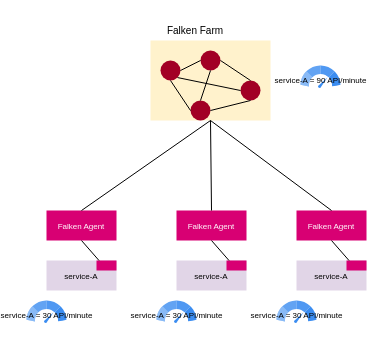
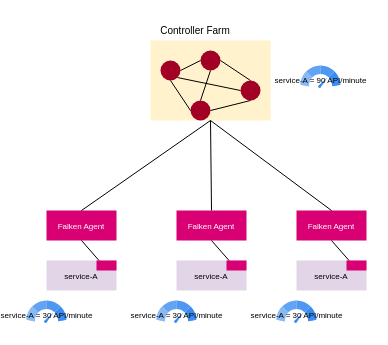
  <mxCell id="0" />
  <mxCell id="1" parent="0" />
  <mxCell id="2" value="" style="rounded=0;whiteSpace=wrap;html=1;fillColor=#fff2cc;strokeColor=none;" vertex="1" parent="1"><mxGeometry x="144" y="40" width="120" height="80" as="geometry" /></mxCell>
  <mxCell id="3" value="" style="ellipse;whiteSpace=wrap;html=1;aspect=fixed;fillColor=#a20025;fontColor=#ffffff;strokeColor=none;" vertex="1" parent="1"><mxGeometry x="154" y="60" width="20" height="20" as="geometry" /></mxCell>
  <mxCell id="4" value="" style="ellipse;whiteSpace=wrap;html=1;aspect=fixed;fillColor=#a20025;fontColor=#ffffff;strokeColor=none;" vertex="1" parent="1"><mxGeometry x="234" y="80" width="20" height="20" as="geometry" /></mxCell>
  <mxCell id="5" value="" style="ellipse;whiteSpace=wrap;html=1;aspect=fixed;fillColor=#a20025;fontColor=#ffffff;strokeColor=none;" vertex="1" parent="1"><mxGeometry x="184" y="100" width="20" height="20" as="geometry" /></mxCell>
  <mxCell id="6" value="" style="ellipse;whiteSpace=wrap;html=1;aspect=fixed;fillColor=#a20025;fontColor=#ffffff;strokeColor=none;" vertex="1" parent="1"><mxGeometry x="194" y="50" width="20" height="20" as="geometry" /></mxCell>
  <mxCell id="7" value="" style="endArrow=none;html=1;exitX=1;exitY=0.5;exitDx=0;exitDy=0;entryX=0;entryY=0.5;entryDx=0;entryDy=0;" edge="1" parent="1" source="3" target="6"><mxGeometry width="50" height="50" relative="1" as="geometry"><mxPoint x="254" y="420" as="sourcePoint" /><mxPoint x="304" y="370" as="targetPoint" /></mxGeometry></mxCell>
  <mxCell id="8" value="" style="endArrow=none;html=1;exitX=1;exitY=0.5;exitDx=0;exitDy=0;entryX=0.5;entryY=0;entryDx=0;entryDy=0;" edge="1" parent="1" source="6" target="4"><mxGeometry width="50" height="50" relative="1" as="geometry"><mxPoint x="234" y="290" as="sourcePoint" /><mxPoint x="284" y="240" as="targetPoint" /></mxGeometry></mxCell>
  <mxCell id="9" value="" style="endArrow=none;html=1;exitX=0.5;exitY=1;exitDx=0;exitDy=0;entryX=0;entryY=0.5;entryDx=0;entryDy=0;" edge="1" parent="1" source="3" target="5"><mxGeometry width="50" height="50" relative="1" as="geometry"><mxPoint x="234" y="290" as="sourcePoint" /><mxPoint x="284" y="240" as="targetPoint" /></mxGeometry></mxCell>
  <mxCell id="10" value="" style="endArrow=none;html=1;exitX=0.5;exitY=1;exitDx=0;exitDy=0;entryX=0.5;entryY=0;entryDx=0;entryDy=0;" edge="1" parent="1" source="6" target="5"><mxGeometry width="50" height="50" relative="1" as="geometry"><mxPoint x="234" y="290" as="sourcePoint" /><mxPoint x="284" y="240" as="targetPoint" /></mxGeometry></mxCell>
  <mxCell id="11" value="" style="endArrow=none;html=1;exitX=1;exitY=0.5;exitDx=0;exitDy=0;entryX=0.5;entryY=1;entryDx=0;entryDy=0;" edge="1" parent="1" source="5" target="4"><mxGeometry width="50" height="50" relative="1" as="geometry"><mxPoint x="234" y="290" as="sourcePoint" /><mxPoint x="284" y="240" as="targetPoint" /></mxGeometry></mxCell>
  <mxCell id="12" value="" style="endArrow=none;html=1;entryX=0;entryY=0.5;entryDx=0;entryDy=0;exitX=1;exitY=1;exitDx=0;exitDy=0;" edge="1" parent="1" source="3" target="4"><mxGeometry width="50" height="50" relative="1" as="geometry"><mxPoint x="234" y="80" as="sourcePoint" /><mxPoint x="284" y="30" as="targetPoint" /></mxGeometry></mxCell>
- <mxCell id="13" value="&lt;font style=&quot;font-size: 10px&quot;&gt;Falken Farm&lt;/font&gt;" style="text;html=1;strokeColor=none;fillColor=none;align=center;verticalAlign=middle;whiteSpace=wrap;rounded=0;" vertex="1" parent="1"><mxGeometry x="144" y="20" width="90" height="20" as="geometry" /></mxCell>
+ <mxCell id="13" value="&lt;font style=&quot;font-size: 10px&quot;&gt;Controller Farm&lt;/font&gt;" style="text;html=1;strokeColor=none;fillColor=none;align=center;verticalAlign=middle;whiteSpace=wrap;rounded=0;" vertex="1" parent="1"><mxGeometry x="144" y="20" width="90" height="20" as="geometry" /></mxCell>
  <mxCell id="14" value="&lt;font style=&quot;font-size: 8px&quot;&gt;Falken Agent&lt;/font&gt;" style="rounded=0;whiteSpace=wrap;html=1;fillColor=#d80073;fontColor=#ffffff;strokeColor=none;" vertex="1" parent="1"><mxGeometry x="40" y="210" width="70" height="30" as="geometry" /></mxCell>
  <mxCell id="15" value="&lt;font style=&quot;font-size: 8px&quot;&gt;service-A&lt;/font&gt;" style="rounded=0;whiteSpace=wrap;html=1;fillColor=#e1d5e7;strokeColor=none;" vertex="1" parent="1"><mxGeometry x="40" y="260" width="70" height="30" as="geometry" /></mxCell>
  <mxCell id="16" value="" style="rounded=0;whiteSpace=wrap;html=1;fillColor=#d80073;fontColor=#ffffff;strokeColor=none;" vertex="1" parent="1"><mxGeometry x="90" y="260" width="20" height="10" as="geometry" /></mxCell>
  <mxCell id="17" value="" style="endArrow=none;html=1;exitX=0.75;exitY=0;exitDx=0;exitDy=0;entryX=0.5;entryY=1;entryDx=0;entryDy=0;" edge="1" parent="1" source="15" target="14"><mxGeometry width="50" height="50" relative="1" as="geometry"><mxPoint x="260" y="210" as="sourcePoint" /><mxPoint x="310" y="160" as="targetPoint" /></mxGeometry></mxCell>
  <mxCell id="18" value="&lt;font style=&quot;font-size: 8px&quot;&gt;Falken Agent&lt;/font&gt;" style="rounded=0;whiteSpace=wrap;html=1;fillColor=#d80073;fontColor=#ffffff;strokeColor=none;" vertex="1" parent="1"><mxGeometry x="170" y="210" width="70" height="30" as="geometry" /></mxCell>
  <mxCell id="19" value="&lt;font style=&quot;font-size: 8px&quot;&gt;service-A&lt;/font&gt;" style="rounded=0;whiteSpace=wrap;html=1;fillColor=#e1d5e7;strokeColor=none;" vertex="1" parent="1"><mxGeometry x="170" y="260" width="70" height="30" as="geometry" /></mxCell>
  <mxCell id="20" value="" style="rounded=0;whiteSpace=wrap;html=1;fillColor=#d80073;fontColor=#ffffff;strokeColor=none;" vertex="1" parent="1"><mxGeometry x="220" y="260" width="20" height="10" as="geometry" /></mxCell>
  <mxCell id="21" value="" style="endArrow=none;html=1;exitX=0.75;exitY=0;exitDx=0;exitDy=0;entryX=0.5;entryY=1;entryDx=0;entryDy=0;" edge="1" source="19" target="18" parent="1"><mxGeometry width="50" height="50" relative="1" as="geometry"><mxPoint x="390" y="210" as="sourcePoint" /><mxPoint x="440" y="160" as="targetPoint" /></mxGeometry></mxCell>
  <mxCell id="22" value="&lt;font style=&quot;font-size: 8px&quot;&gt;Falken Agent&lt;/font&gt;" style="rounded=0;whiteSpace=wrap;html=1;fillColor=#d80073;fontColor=#ffffff;strokeColor=none;" vertex="1" parent="1"><mxGeometry x="290" y="210" width="70" height="30" as="geometry" /></mxCell>
  <mxCell id="23" value="&lt;font style=&quot;font-size: 8px&quot;&gt;service-A&lt;/font&gt;" style="rounded=0;whiteSpace=wrap;html=1;fillColor=#e1d5e7;strokeColor=none;" vertex="1" parent="1"><mxGeometry x="290" y="260" width="70" height="30" as="geometry" /></mxCell>
  <mxCell id="24" value="" style="rounded=0;whiteSpace=wrap;html=1;fillColor=#d80073;fontColor=#ffffff;strokeColor=none;" vertex="1" parent="1"><mxGeometry x="340" y="260" width="20" height="10" as="geometry" /></mxCell>
  <mxCell id="25" value="" style="endArrow=none;html=1;exitX=0.75;exitY=0;exitDx=0;exitDy=0;entryX=0.5;entryY=1;entryDx=0;entryDy=0;" edge="1" source="23" target="22" parent="1"><mxGeometry width="50" height="50" relative="1" as="geometry"><mxPoint x="510" y="210" as="sourcePoint" /><mxPoint x="560" y="160" as="targetPoint" /></mxGeometry></mxCell>
  <mxCell id="26" value="&lt;font style=&quot;font-size: 8px&quot;&gt;service-A = 90 API/minute&lt;/font&gt;" style="html=1;aspect=fixed;strokeColor=none;shadow=0;align=center;verticalAlign=top;fillColor=#3B8DF1;shape=mxgraph.gcp2.speed" vertex="1" parent="1"><mxGeometry x="294" y="65" width="40" height="22.8" as="geometry" /></mxCell>
  <mxCell id="27" value="&lt;font style=&quot;font-size: 8px&quot;&gt;service-A = 30 API/minute&lt;/font&gt;" style="html=1;aspect=fixed;strokeColor=none;shadow=0;align=center;verticalAlign=top;fillColor=#3B8DF1;shape=mxgraph.gcp2.speed" vertex="1" parent="1"><mxGeometry x="20" y="300" width="40" height="22.8" as="geometry" /></mxCell>
  <mxCell id="28" value="&lt;font style=&quot;font-size: 8px&quot;&gt;service-A = 30 API/minute&lt;/font&gt;" style="html=1;aspect=fixed;strokeColor=none;shadow=0;align=center;verticalAlign=top;fillColor=#3B8DF1;shape=mxgraph.gcp2.speed" vertex="1" parent="1"><mxGeometry x="150" y="300" width="40" height="22.8" as="geometry" /></mxCell>
  <mxCell id="29" value="&lt;font style=&quot;font-size: 8px&quot;&gt;service-A = 30 API/minute&lt;/font&gt;" style="html=1;aspect=fixed;strokeColor=none;shadow=0;align=center;verticalAlign=top;fillColor=#3B8DF1;shape=mxgraph.gcp2.speed" vertex="1" parent="1"><mxGeometry x="270" y="300" width="40" height="22.8" as="geometry" /></mxCell>
  <mxCell id="30" value="" style="endArrow=none;html=1;entryX=0.5;entryY=1;entryDx=0;entryDy=0;exitX=0.5;exitY=0;exitDx=0;exitDy=0;" edge="1" parent="1" source="14" target="2"><mxGeometry width="50" height="50" relative="1" as="geometry"><mxPoint x="224" y="230" as="sourcePoint" /><mxPoint x="274" y="180" as="targetPoint" /></mxGeometry></mxCell>
  <mxCell id="31" value="" style="endArrow=none;html=1;entryX=0.5;entryY=1;entryDx=0;entryDy=0;exitX=0.5;exitY=0;exitDx=0;exitDy=0;" edge="1" parent="1" source="18" target="2"><mxGeometry width="50" height="50" relative="1" as="geometry"><mxPoint x="59" y="220" as="sourcePoint" /><mxPoint x="214" y="130" as="targetPoint" /></mxGeometry></mxCell>
  <mxCell id="32" value="" style="endArrow=none;html=1;exitX=0.5;exitY=0;exitDx=0;exitDy=0;" edge="1" parent="1" source="22"><mxGeometry width="50" height="50" relative="1" as="geometry"><mxPoint x="69" y="230" as="sourcePoint" /><mxPoint x="204" y="120" as="targetPoint" /></mxGeometry></mxCell>
